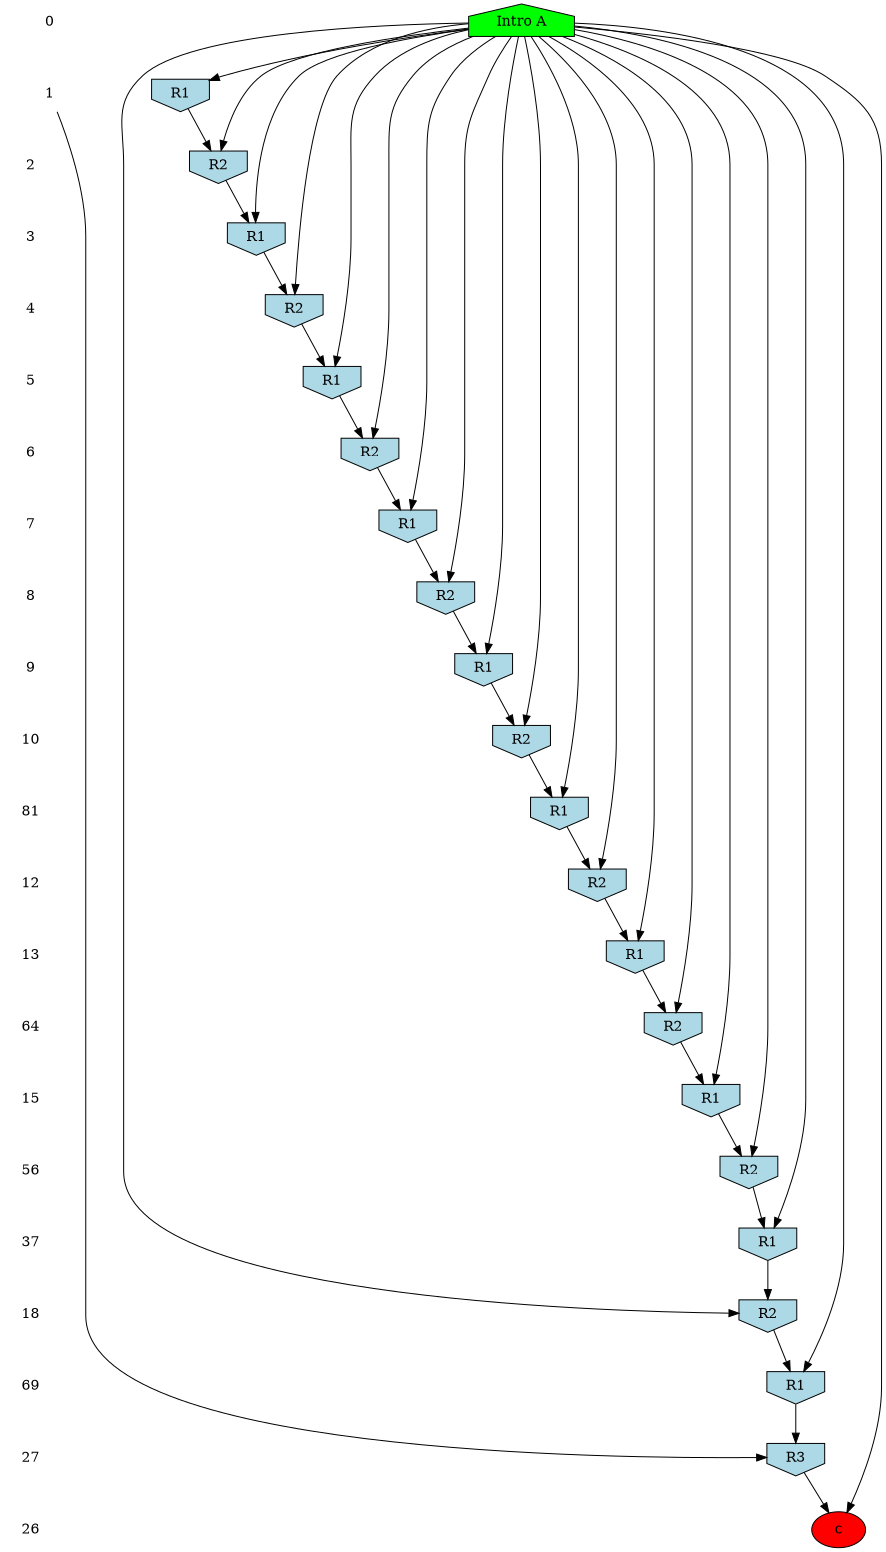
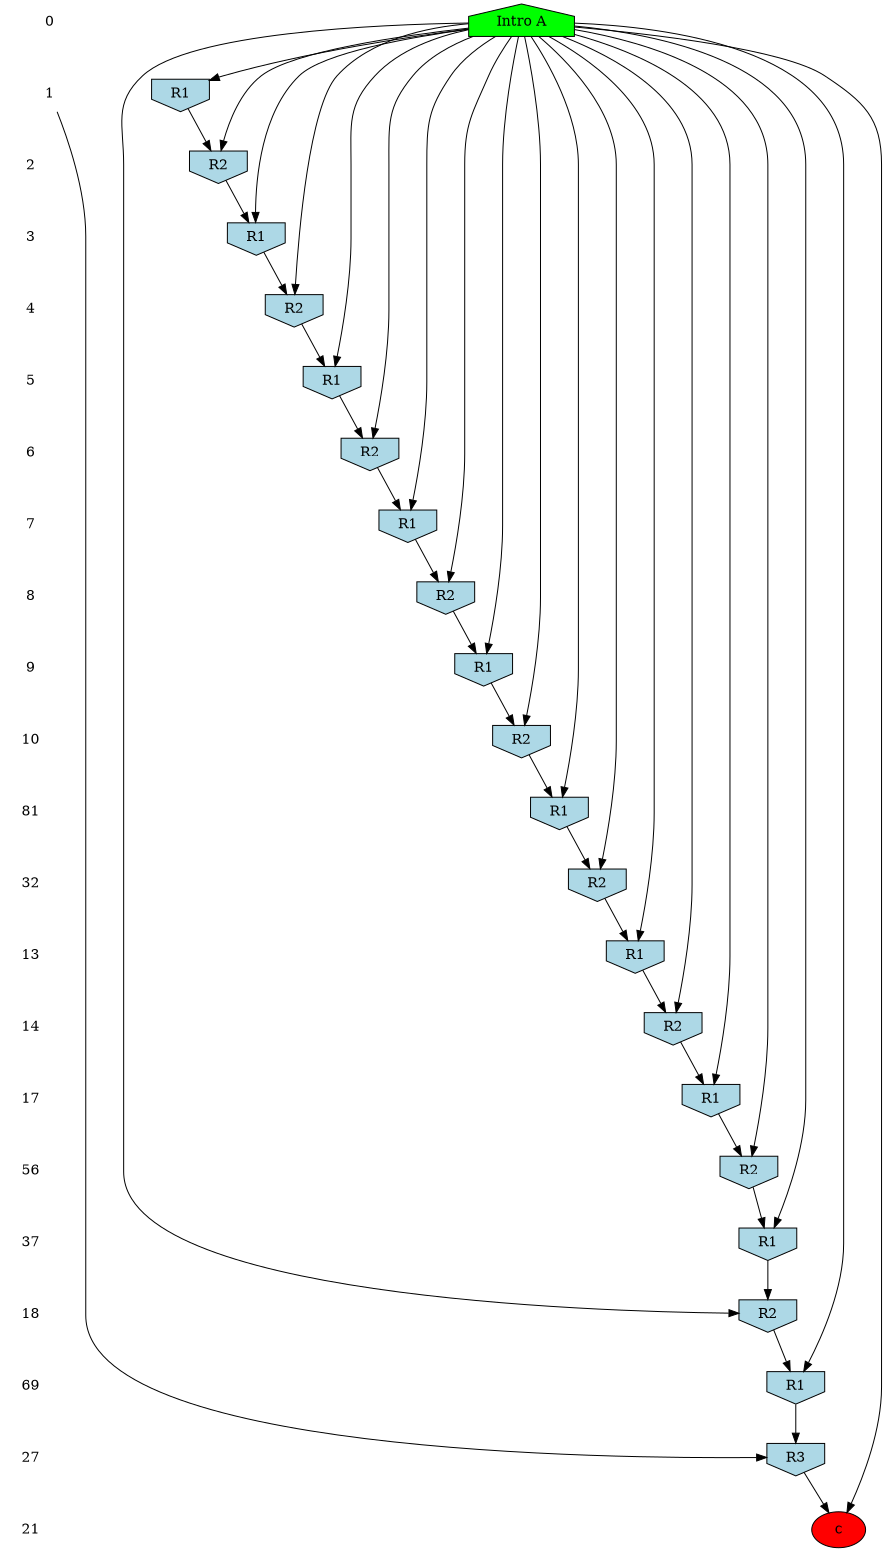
  digraph {
    ranksep=.5
    node [shape=plaintext]
    0
    n2 [fillcolor=green label="Intro A" shape=house style=filled]
    18
    n4 [fillcolor=lightblue label=R2 shape=invhouse style=filled]
    1
    n6 [fillcolor=lightblue label=R1 shape=invhouse style=filled]
    2
    n8 [fillcolor=lightblue label=R2 shape=invhouse style=filled]
    3
    n10 [fillcolor=lightblue label=R1 shape=invhouse style=filled]
    4
    n12 [fillcolor=lightblue label=R2 shape=invhouse style=filled]
    5
    n14 [fillcolor=lightblue label=R1 shape=invhouse style=filled]
    6
    n16 [fillcolor=lightblue label=R2 shape=invhouse style=filled]
    7
    n18 [fillcolor=lightblue label=R1 shape=invhouse style=filled]
    8
    n20 [fillcolor=lightblue label=R2 shape=invhouse style=filled]
    9
    n22 [fillcolor=lightblue label=R1 shape=invhouse style=filled]
    10
    n24 [fillcolor=lightblue label=R2 shape=invhouse style=filled]
    n25 [label=81]
    n26 [fillcolor=lightblue label=R1 shape=invhouse style=filled]
-   12
+   12 [label=32]
    n28 [fillcolor=lightblue label=R2 shape=invhouse style=filled]
    13
    n30 [fillcolor=lightblue label=R1 shape=invhouse style=filled]
-   14 [label=64]
+   14
    n32 [fillcolor=lightblue label=R2 shape=invhouse style=filled]
-   15
+   15 [label=17]
    n34 [fillcolor=lightblue label=R1 shape=invhouse style=filled]
    n35 [label=56]
    n36 [fillcolor=lightblue label=R2 shape=invhouse style=filled]
    n37 [label=37]
    n38 [fillcolor=lightblue label=R1 shape=invhouse style=filled]
    n39 [label=69]
    n40 [fillcolor=lightblue label=R1 shape=invhouse style=filled]
    n41 [label=27]
    n42 [fillcolor=lightblue label=R3 shape=invhouse style=filled]
-   21 [label=26]
+   21
    n44 [fillcolor=red label=c style=filled shape=""]
    subgraph sub_1 {
      rank=same
      0
      n2
    }
    subgraph sub_2 {
      rank=same
      18
      n4
    }
    subgraph sub_3 {
      rank=same
      1
      n6
    }
    subgraph sub_4 {
      rank=same
      2
      n8
    }
    subgraph sub_5 {
      rank=same
      3
      n10
    }
    subgraph sub_6 {
      rank=same
      4
      n12
    }
    subgraph sub_7 {
      rank=same
      5
      n14
    }
    subgraph sub_8 {
      rank=same
      6
      n16
    }
    subgraph sub_9 {
      rank=same
      7
      n18
    }
    subgraph sub_10 {
      rank=same
      8
      n20
    }
    subgraph sub_11 {
      rank=same
      9
      n22
    }
    subgraph sub_12 {
      rank=same
      10
      n24
    }
    subgraph sub_13 {
      rank=same
      n25
      n26
    }
    subgraph sub_14 {
      rank=same
      12
      n28
    }
    subgraph sub_15 {
      rank=same
      13
      n30
    }
    subgraph sub_16 {
      rank=same
      14
      n32
    }
    subgraph sub_17 {
      rank=same
      15
      n34
    }
    subgraph sub_18 {
      rank=same
      n35
      n36
    }
    subgraph sub_19 {
      rank=same
      n37
      n38
    }
    subgraph sub_20 {
      rank=same
      n39
      n40
    }
    subgraph sub_21 {
      rank=same
      n41
      n42
    }
    subgraph sub_22 {
      rank=same
      21
      n44
    }
    0 -> 1 [style=invis]
    n2 -> n4
    n2 -> n6
    n2 -> n8
    n2 -> n10
    n2 -> n12
    n2 -> n14
    n2 -> n16
    n2 -> n18
    n2 -> n20
    n2 -> n22
    n2 -> n24
    n2 -> n26
    n2 -> n28
    n2 -> n30
    n2 -> n32
    n2 -> n34
    n2 -> n36
    n2 -> n38
    n2 -> n40
    n2 -> n44
    18 -> n39 [style=invis]
    n4 -> n40
    1 -> 2 [style=invis]
    1 -> n42
    n6 -> n8
    2 -> 3 [style=invis]
    n8 -> n10
    3 -> 4 [style=invis]
    n10 -> n12
    4 -> 5 [style=invis]
    n12 -> n14
    5 -> 6 [style=invis]
    n14 -> n16
    6 -> 7 [style=invis]
    n16 -> n18
    7 -> 8 [style=invis]
    n18 -> n20
    8 -> 9 [style=invis]
    n20 -> n22
    9 -> 10 [style=invis]
    n22 -> n24
    10 -> n25 [style=invis]
    n24 -> n26
    n25 -> 12 [style=invis]
    n26 -> n28
    12 -> 13 [style=invis]
    n28 -> n30
    13 -> 14 [style=invis]
    n30 -> n32
    14 -> 15 [style=invis]
    n32 -> n34
    15 -> n35 [style=invis]
    n34 -> n36
    n35 -> n37 [style=invis]
    n36 -> n38
    n37 -> 18 [style=invis]
    n38 -> n4
    n39 -> n41 [style=invis]
    n40 -> n42
    n41 -> 21 [style=invis]
    n42 -> n44
  }
